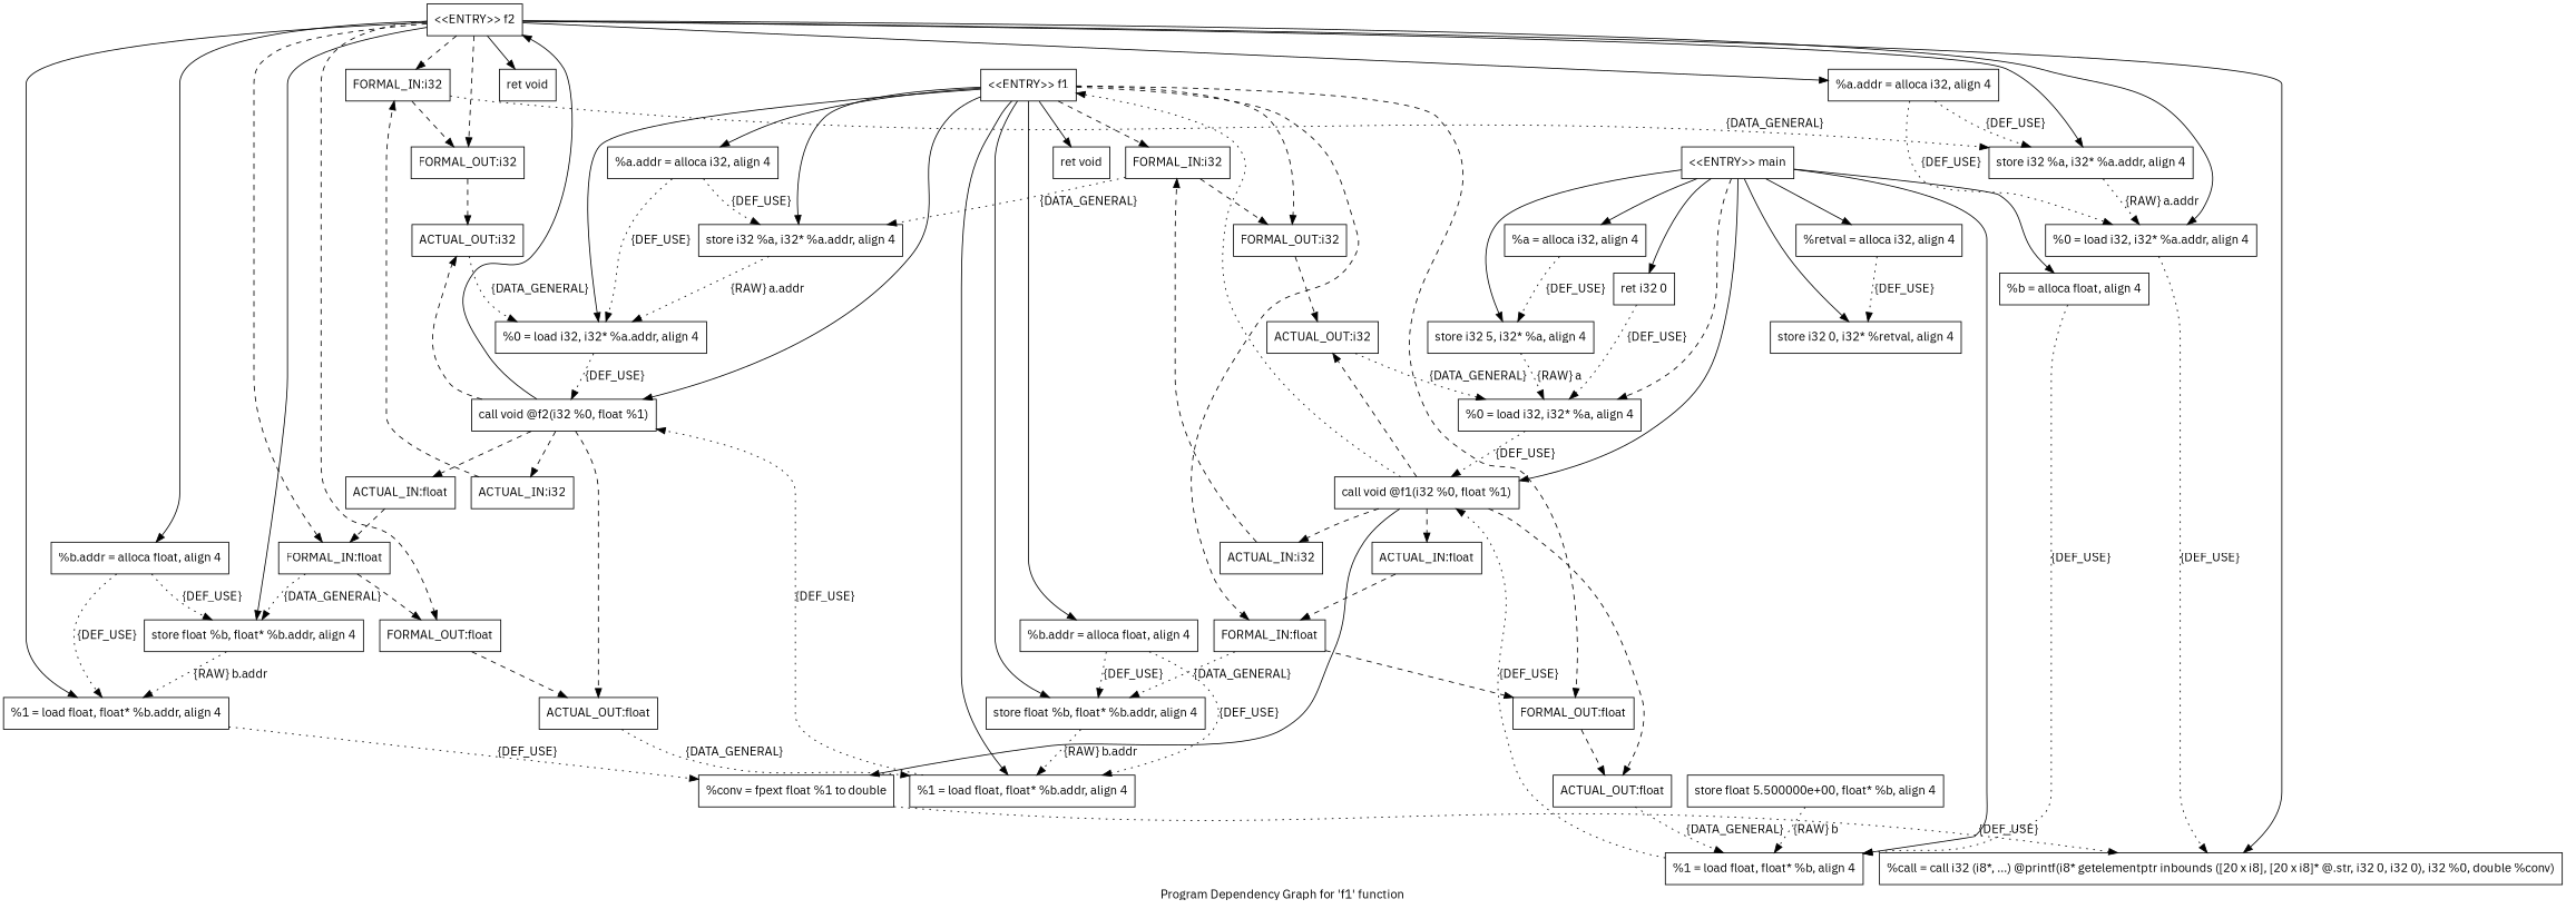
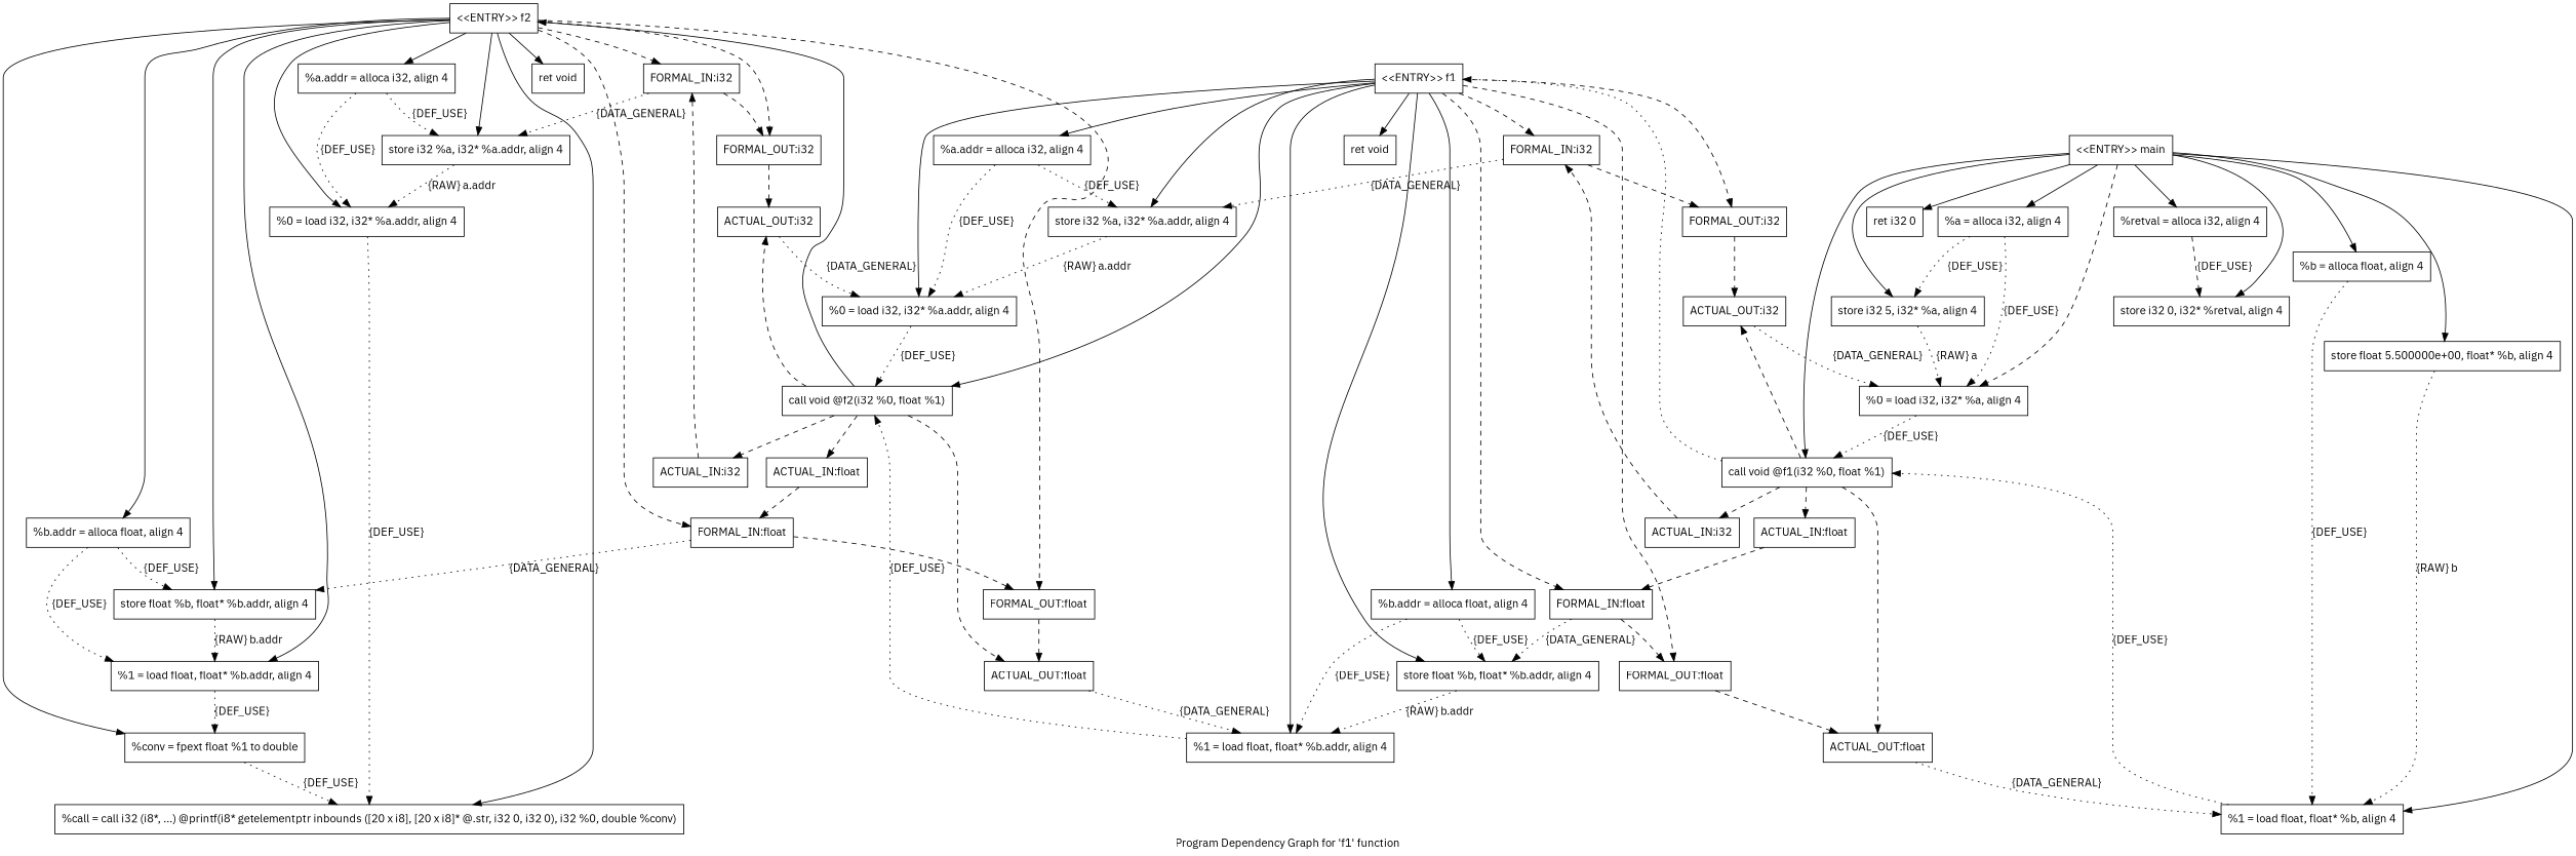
  digraph {
    fontname="IBM Plex Sans"
    label="Program Dependency Graph for 'f1' function"
    node [fontname="IBM Plex Sans" shape=record]
    edge [fontname="IBM Plex Sans" style=dotted]
    n1 [label="{  %a.addr = alloca i32, align 4}"]
    n2 [label="{  store i32 %a, i32* %a.addr, align 4}"]
    n3 [label="{  %0 = load i32, i32* %a.addr, align 4}"]
    n4 [label="{  %call = call i32 (i8*, ...) @printf(i8* getelementptr inbounds ([20 x i8], [20 x i8]* @.str, i32 0, i32 0), i32 %0, double %conv)}"]
    n5 [label="{  %b.addr = alloca float, align 4}"]
    n6 [label="{  store float %b, float* %b.addr, align 4}"]
    n7 [label="{  %1 = load float, float* %b.addr, align 4}"]
    n8 [label="{  %conv = fpext float %1 to double}"]
    n9 [label="{\<\<ENTRY\>\> f2}"]
    n10 [label="{  ret void}"]
    n11 [label="{FORMAL_IN:i32}"]
    n12 [label="{FORMAL_OUT:i32}"]
    n13 [label="{FORMAL_IN:float}"]
    n14 [label="{FORMAL_OUT:float}"]
    n15 [label="{ACTUAL_OUT:i32}"]
    n16 [label="{ACTUAL_OUT:float}"]
    n17 [label="{  %0 = load i32, i32* %a.addr, align 4}"]
    n18 [label="{  %1 = load float, float* %b.addr, align 4}"]
    n19 [label="{  %a.addr = alloca i32, align 4}"]
    n20 [label="{  store i32 %a, i32* %a.addr, align 4}"]
    n21 [label="{  call void @f2(i32 %0, float %1)}"]
    n22 [label="{ACTUAL_IN:i32}"]
    n23 [label="{ACTUAL_IN:float}"]
    n24 [label="{  %b.addr = alloca float, align 4}"]
    n25 [label="{  store float %b, float* %b.addr, align 4}"]
    n26 [label="{\<\<ENTRY\>\> f1}"]
    n27 [label="{  ret void}"]
    n28 [label="{FORMAL_IN:i32}"]
    n29 [label="{FORMAL_OUT:i32}"]
    n30 [label="{FORMAL_IN:float}"]
    n31 [label="{FORMAL_OUT:float}"]
    n32 [label="{ACTUAL_OUT:i32}"]
    n33 [label="{ACTUAL_OUT:float}"]
    n34 [label="{  %0 = load i32, i32* %a, align 4}"]
    n35 [label="{  %1 = load float, float* %b, align 4}"]
    n36 [label="{\<\<ENTRY\>\> main}"]
    n37 [label="{  %retval = alloca i32, align 4}"]
    n38 [label="{  %a = alloca i32, align 4}"]
    n39 [label="{  %b = alloca float, align 4}"]
    n40 [label="{  store i32 0, i32* %retval, align 4}"]
    n41 [label="{  store i32 5, i32* %a, align 4}"]
    n42 [label="{  store float 5.500000e+00, float* %b, align 4}"]
    n43 [label="{  call void @f1(i32 %0, float %1)}"]
    n44 [label="{  ret i32 0}"]
    n45 [label="{ACTUAL_IN:i32}"]
    n46 [label="{ACTUAL_IN:float}"]
    n1 -> n2 [label="{DEF_USE}"]
    n1 -> n3 [label="{DEF_USE}"]
    n2 -> n3 [label="{RAW} a.addr"]
    n3 -> n4 [label="{DEF_USE}"]
    n5 -> n6 [label="{DEF_USE}"]
    n5 -> n7 [label="{DEF_USE}"]
    n6 -> n7 [label="{RAW} b.addr"]
    n7 -> n8 [label="{DEF_USE}"]
    n8 -> n4 [label="{DEF_USE}"]
    n9 -> n1 [style=""]
    n9 -> n2 [style=""]
    n9 -> n3 [style=""]
    n9 -> n4 [style=""]
    n9 -> n5 [style=""]
    n9 -> n6 [style=""]
    n9 -> n7 [style=""]
-   n43 -> n8 [style=""]
+   n9 -> n8 [style=""]
    n9 -> n10 [style=""]
    n9 -> n11 [style=dashed]
    n9 -> n12 [style=dashed]
    n9 -> n13 [style=dashed]
    n9 -> n14 [style=dashed]
    n11 -> n2 [label="{DATA_GENERAL}"]
    n11 -> n12 [style=dashed]
    n12 -> n15 [style=dashed]
    n13 -> n6 [label="{DATA_GENERAL}"]
    n13 -> n14 [style=dashed]
    n14 -> n16 [style=dashed]
    n15 -> n17 [label="{DATA_GENERAL}"]
    n16 -> n18 [label="{DATA_GENERAL}"]
    n17 -> n21 [label="{DEF_USE}"]
    n18 -> n21 [label="{DEF_USE}"]
    n19 -> n17 [label="{DEF_USE}"]
    n19 -> n20 [label="{DEF_USE}"]
    n20 -> n17 [label="{RAW} a.addr"]
    n21 -> n9 [style=""]
    n21 -> n15 [style=dashed]
    n21 -> n16 [style=dashed]
    n21 -> n22 [style=dashed]
    n21 -> n23 [style=dashed]
    n22 -> n11 [style=dashed]
    n23 -> n13 [style=dashed]
    n24 -> n18 [label="{DEF_USE}"]
    n24 -> n25 [label="{DEF_USE}"]
    n25 -> n18 [label="{RAW} b.addr"]
    n26 -> n17 [style=""]
    n26 -> n18 [style=""]
    n26 -> n19 [style=""]
    n26 -> n20 [style=""]
    n26 -> n21 [style=""]
    n26 -> n24 [style=""]
    n26 -> n25 [style=""]
    n26 -> n27 [style=""]
    n26 -> n28 [style=dashed]
    n26 -> n29 [style=dashed]
    n26 -> n30 [style=dashed]
    n26 -> n31 [style=dashed]
    n28 -> n20 [label="{DATA_GENERAL}"]
    n28 -> n29 [style=dashed]
    n29 -> n32 [style=dashed]
    n30 -> n25 [label="{DATA_GENERAL}"]
    n30 -> n31 [style=dashed]
    n31 -> n33 [style=dashed]
    n32 -> n34 [label="{DATA_GENERAL}"]
    n33 -> n35 [label="{DATA_GENERAL}"]
    n34 -> n43 [label="{DEF_USE}"]
    n35 -> n43 [label="{DEF_USE}"]
    n36 -> n34 [style=dashed]
    n36 -> n35 [style=""]
    n36 -> n37 [style=""]
    n36 -> n38 [style=""]
    n36 -> n39 [style=""]
    n36 -> n40 [style=""]
    n36 -> n41 [style=""]
+   n36 -> n42 [style=""]
    n36 -> n43 [style=""]
    n36 -> n44 [style=""]
-   n37 -> n40 [label="{DEF_USE}"]
-   n44 -> n34 [label="{DEF_USE}"]
+   n37 -> n40 [label="{DEF_USE}" style=dashed]
+   n38 -> n34 [label="{DEF_USE}"]
    n38 -> n41 [label="{DEF_USE}"]
    n39 -> n35 [label="{DEF_USE}"]
    n41 -> n34 [label="{RAW} a"]
    n42 -> n35 [label="{RAW} b"]
    n43 -> n26
    n43 -> n32 [style=dashed]
    n43 -> n33 [style=dashed]
    n43 -> n45 [style=dashed]
    n43 -> n46 [style=dashed]
    n45 -> n28 [style=dashed]
    n46 -> n30 [style=dashed]
  }
